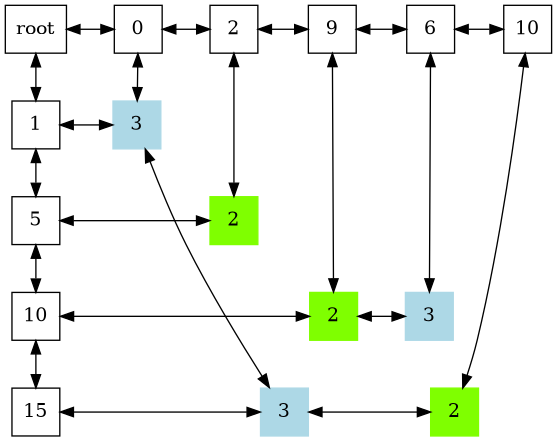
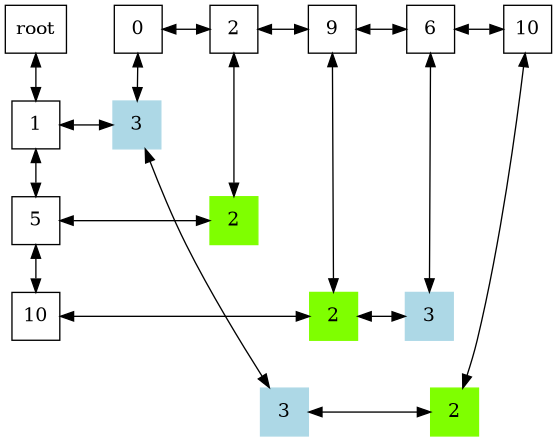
  digraph {
    nodesep=0.5
    rankdir=TB
    node [shape=rectangle]
    edge [dir=both]
    n1 [height=0.5 label=0 width=0.5]
    n2 [height=0.5 label=2 width=0.5]
    n3 [height=0.5 label=9 width=0.5]
    n4 [height=0.5 label=6 width=0.5]
    n5 [height=0.5 label=10 width=0.5]
    root [height=0.5 width=0.5]
    n7 [height=0.5 label=1 width=0.5]
    n8 [color=lightblue height=0.5 label=3 style=filled width=0.5]
    n9 [height=0.5 label=5 width=0.5]
    n10 [color=chartreuse height=0.5 label=2 style=filled width=0.5]
    n11 [height=0.5 label=10 width=0.5]
    n12 [color=chartreuse height=0.5 label=2 style=filled width=0.5]
    n13 [color=lightblue height=0.5 label=3 style=filled width=0.5]
-   n14 [height=0.5 label=15 width=0.5]
    n15 [color=lightblue height=0.5 label=3 style=filled width=0.5]
    n16 [color=chartreuse height=0.5 label=2 style=filled width=0.5]
    subgraph sub_1 {
      rank=same
      n1
      n2
      n3
      n4
      n5
      root
    }
    subgraph sub_2 {
      rank=same
      n7
      n8
    }
    subgraph sub_3 {
      rank=same
      n9
      n10
    }
    subgraph sub_4 {
      rank=same
      n11
      n12
      n13
    }
    subgraph sub_5 {
      rank=same
-     n14
      n15
      n16
    }
    n1 -> n2
    n1 -> n8
    n2 -> n3
    n2 -> n10
    n3 -> n4
    n3 -> n12
    n4 -> n5
    n4 -> n13
    n5 -> n16
-   root -> n1
    root -> n7
    n7 -> n8 [constraint=false]
    n7 -> n9
    n8 -> n15
    n9 -> n10 [constraint=false]
    n9 -> n11
    n11 -> n12 [constraint=false]
-   n11 -> n14
    n12 -> n13
-   n14 -> n15 [constraint=false]
    n15 -> n16
  }
